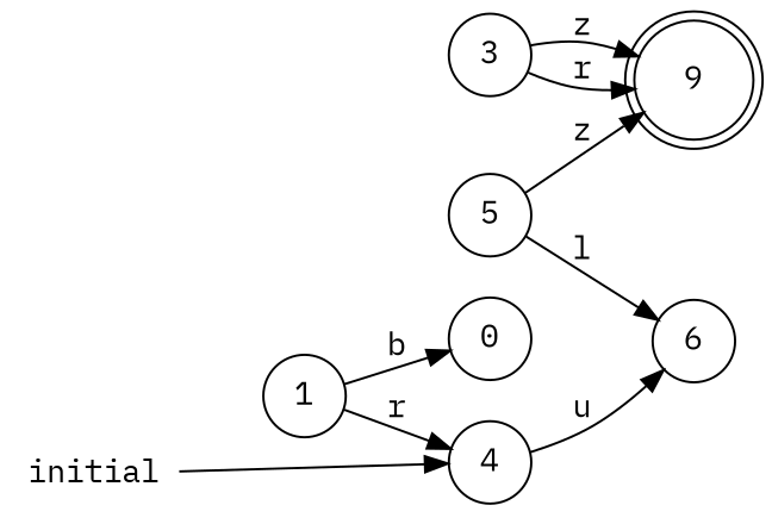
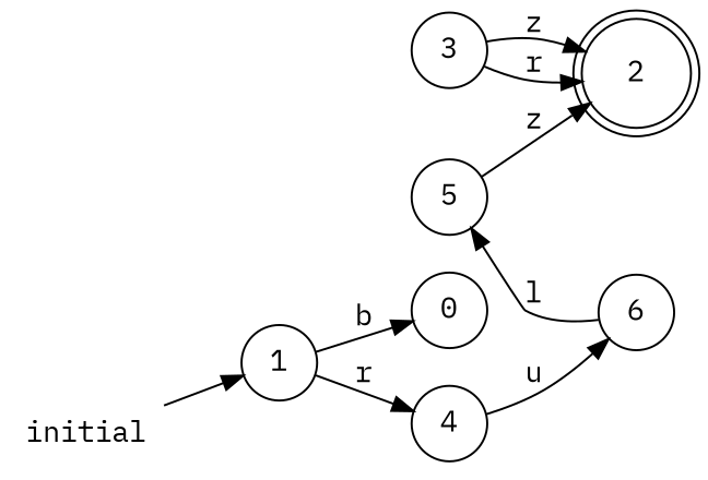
  digraph {
    fontname="IBM Plex Mono"
    rankdir=LR
    node [fontname="IBM Plex Mono" shape=circle]
    edge [fontname="IBM Plex Mono"]
-   2 [shape=doublecircle label=9]
+   2 [shape=doublecircle]
    3
    1
    0
    4
    6
    initial [shape=plaintext]
    5
    3 -> 2 [label=z]
    3 -> 2 [label=r]
    1 -> 0 [label=b]
    1 -> 4 [label=r]
    4 -> 6 [label=u]
-   5 -> 6 [label=l]
-   initial -> 4
+   6 -> 5 [label=l]
+   initial -> 1
    5 -> 2 [label=z]
  }
